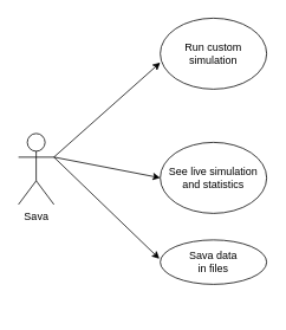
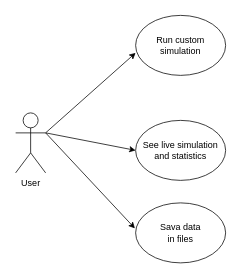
  <mxCell id="0" />
  <mxCell id="1" parent="0" />
- <mxCell id="2" value="&lt;div&gt;Sava&lt;/div&gt;" style="shape=umlActor;verticalLabelPosition=bottom;verticalAlign=top;html=1;outlineConnect=0;" parent="1" vertex="1"><mxGeometry x="20" y="150" width="40" height="80" as="geometry" /></mxCell>
+ <mxCell id="2" value="&lt;div&gt;User&lt;/div&gt;" style="shape=umlActor;verticalLabelPosition=bottom;verticalAlign=top;html=1;outlineConnect=0;" parent="1" vertex="1"><mxGeometry x="20" y="150" width="40" height="80" as="geometry" /></mxCell>
  <mxCell id="3" value="" style="endArrow=classic;html=1;rounded=0;exitX=1;exitY=0.333;exitDx=0;exitDy=0;exitPerimeter=0;entryX=0;entryY=0.625;entryDx=0;entryDy=0;entryPerimeter=0;" parent="1" source="2" target="4" edge="1"><mxGeometry width="50" height="50" relative="1" as="geometry"><mxPoint x="60" y="180" as="sourcePoint" /><mxPoint x="230" y="60" as="targetPoint" /></mxGeometry></mxCell>
  <mxCell id="4" value="Run custom&lt;br&gt;&lt;div&gt;simulation&lt;/div&gt;" style="ellipse;whiteSpace=wrap;html=1;" parent="1" vertex="1"><mxGeometry x="180" y="20" width="120" height="80" as="geometry" /></mxCell>
  <mxCell id="5" value="" style="endArrow=classic;html=1;rounded=0;exitX=1;exitY=0.333;exitDx=0;exitDy=0;exitPerimeter=0;entryX=0;entryY=0.5;entryDx=0;entryDy=0;" parent="1" source="2" target="6" edge="1"><mxGeometry width="50" height="50" relative="1" as="geometry"><mxPoint x="270" y="290" as="sourcePoint" /><mxPoint x="200" y="177" as="targetPoint" /></mxGeometry></mxCell>
  <mxCell id="6" value="&lt;div&gt;See live simulation&lt;/div&gt;&lt;div&gt;and statistics&lt;/div&gt;" style="ellipse;whiteSpace=wrap;html=1;" parent="1" vertex="1"><mxGeometry x="180" y="160" width="120" height="80" as="geometry" /></mxCell>
  <mxCell id="7" value="" style="endArrow=classic;html=1;rounded=0;exitX=1;exitY=0.333;exitDx=0;exitDy=0;exitPerimeter=0;entryX=-0.008;entryY=0.425;entryDx=0;entryDy=0;entryPerimeter=0;" parent="1" source="2" target="8" edge="1"><mxGeometry width="50" height="50" relative="1" as="geometry"><mxPoint x="270" y="290" as="sourcePoint" /><mxPoint x="180" y="260" as="targetPoint" /></mxGeometry></mxCell>
- <mxCell id="8" value="&lt;div&gt;Sava data&lt;/div&gt;&lt;div&gt;in files&lt;/div&gt;" style="ellipse;whiteSpace=wrap;html=1;" parent="1" vertex="1"><mxGeometry x="180" y="270" width="120" height="50" as="geometry" /></mxCell>
+ <mxCell id="8" value="&lt;div&gt;Sava data&lt;/div&gt;&lt;div&gt;in files&lt;/div&gt;" style="ellipse;whiteSpace=wrap;html=1;" parent="1" vertex="1"><mxGeometry x="180" y="270" width="120" height="80" as="geometry" /></mxCell>
